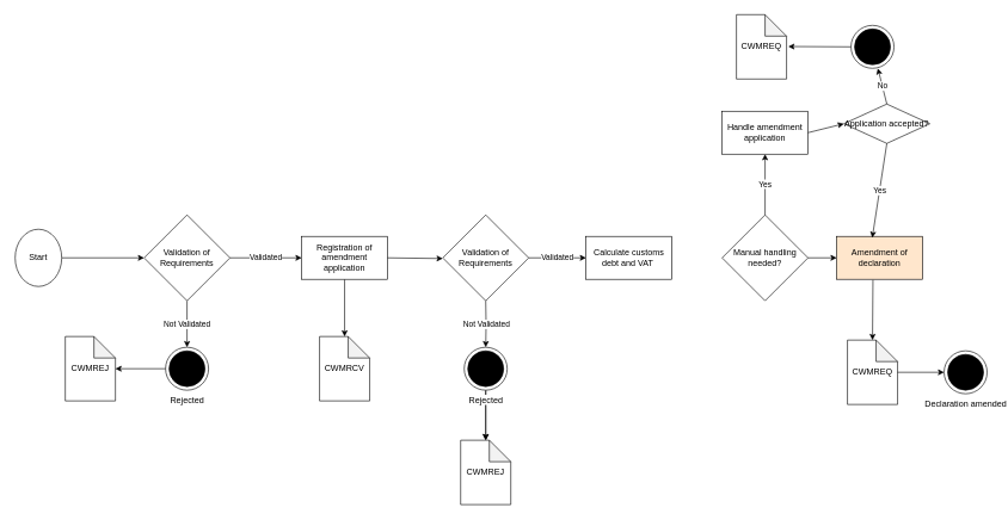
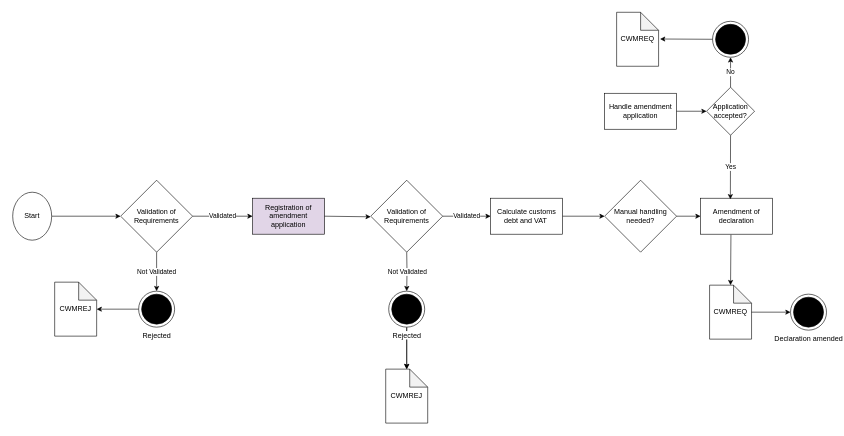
  <mxCell id="0" />
  <mxCell id="1" parent="0" />
  <mxCell id="2" value="Rejected" style="shape=mxgraph.sysml.actFinal;html=1;verticalLabelPosition=bottom;labelBackgroundColor=#ffffff;verticalAlign=top;" vertex="1" parent="1"><mxGeometry x="230" y="485" width="60" height="60" as="geometry" /></mxCell>
- <mxCell id="3" value="" style="edgeStyle=orthogonalEdgeStyle;rounded=0;orthogonalLoop=1;jettySize=auto;html=1;exitX=0.5;exitY=1;exitDx=0;exitDy=0;" edge="1" parent="1" source="8" target="4"><mxGeometry relative="1" as="geometry"><mxPoint x="497.5" y="350" as="sourcePoint" /></mxGeometry></mxCell>
- <mxCell id="4" value="CWMRCV" style="shape=note;whiteSpace=wrap;html=1;backgroundOutline=1;darkOpacity=0.05;" vertex="1" parent="1"><mxGeometry x="445" y="470" width="70" height="90" as="geometry" /></mxCell>
  <mxCell id="5" value="" style="edgeStyle=orthogonalEdgeStyle;rounded=0;orthogonalLoop=1;jettySize=auto;html=1;" edge="1" parent="1" source="6" target="11"><mxGeometry relative="1" as="geometry" /></mxCell>
  <mxCell id="6" value="Start" style="ellipse;whiteSpace=wrap;html=1;" vertex="1" parent="1"><mxGeometry x="20" y="320" width="65" height="80" as="geometry" /></mxCell>
  <mxCell id="7" value="Validated" style="edgeStyle=orthogonalEdgeStyle;rounded=0;orthogonalLoop=1;jettySize=auto;html=1;startArrow=none;" edge="1" parent="1" source="14"><mxGeometry relative="1" as="geometry"><mxPoint x="817" y="360" as="targetPoint" /></mxGeometry></mxCell>
- <mxCell id="8" value="Registration of amendment application" style="whiteSpace=wrap;html=1;" vertex="1" parent="1"><mxGeometry x="420" y="330" width="120" height="60" as="geometry" /></mxCell>
+ <mxCell id="8" value="Registration of amendment application" style="whiteSpace=wrap;html=1;fillColor=#e1d5e7;" vertex="1" parent="1"><mxGeometry x="420" y="330" width="120" height="60" as="geometry" /></mxCell>
  <mxCell id="9" value="Validated" style="edgeStyle=orthogonalEdgeStyle;rounded=0;orthogonalLoop=1;jettySize=auto;html=1;" edge="1" parent="1" source="11" target="8"><mxGeometry relative="1" as="geometry" /></mxCell>
  <mxCell id="10" value="Not Validated" style="edgeStyle=orthogonalEdgeStyle;rounded=0;orthogonalLoop=1;jettySize=auto;html=1;" edge="1" parent="1" source="11" target="2"><mxGeometry relative="1" as="geometry" /></mxCell>
  <mxCell id="11" value="Validation of Requirements" style="rhombus;whiteSpace=wrap;html=1;" vertex="1" parent="1"><mxGeometry x="200" y="300" width="120" height="120" as="geometry" /></mxCell>
  <mxCell id="12" value="" style="edgeStyle=orthogonalEdgeStyle;rounded=0;orthogonalLoop=1;jettySize=auto;html=1;exitX=0;exitY=0.5;exitDx=0;exitDy=0;exitPerimeter=0;" edge="1" parent="1" source="2" target="13"><mxGeometry relative="1" as="geometry"><mxPoint x="285" y="445" as="sourcePoint" /></mxGeometry></mxCell>
  <mxCell id="13" value="CWMREJ" style="shape=note;whiteSpace=wrap;html=1;backgroundOutline=1;darkOpacity=0.05;" vertex="1" parent="1"><mxGeometry x="90" y="470" width="70" height="90" as="geometry" /></mxCell>
  <mxCell id="14" value="Validation of Requirements" style="rhombus;whiteSpace=wrap;html=1;" vertex="1" parent="1"><mxGeometry x="617" y="300" width="120" height="120" as="geometry" /></mxCell>
  <mxCell id="15" value="" style="endArrow=classic;html=1;exitX=1;exitY=0.5;exitDx=0;exitDy=0;entryX=0;entryY=0.5;entryDx=0;entryDy=0;" edge="1" parent="1"><mxGeometry width="50" height="50" relative="1" as="geometry"><mxPoint x="540" y="360" as="sourcePoint" /><mxPoint x="617" y="361" as="targetPoint" /></mxGeometry></mxCell>
  <mxCell id="16" value="" style="edgeStyle=orthogonalEdgeStyle;rounded=0;orthogonalLoop=1;jettySize=auto;html=1;" edge="1" parent="1" source="18" target="20"><mxGeometry relative="1" as="geometry" /></mxCell>
  <mxCell id="17" value="" style="edgeStyle=orthogonalEdgeStyle;rounded=0;orthogonalLoop=1;jettySize=auto;html=1;" edge="1" parent="1" source="18" target="20"><mxGeometry relative="1" as="geometry" /></mxCell>
  <mxCell id="18" value="Rejected" style="shape=mxgraph.sysml.actFinal;html=1;verticalLabelPosition=bottom;labelBackgroundColor=#ffffff;verticalAlign=top;" vertex="1" parent="1"><mxGeometry x="647" y="485" width="60" height="60" as="geometry" /></mxCell>
  <mxCell id="19" value="Not Validated" style="edgeStyle=orthogonalEdgeStyle;rounded=0;orthogonalLoop=1;jettySize=auto;html=1;" edge="1" parent="1" target="18"><mxGeometry relative="1" as="geometry"><mxPoint x="677" y="420" as="sourcePoint" /></mxGeometry></mxCell>
  <mxCell id="20" value="CWMREJ" style="shape=note;whiteSpace=wrap;html=1;backgroundOutline=1;darkOpacity=0.05;" vertex="1" parent="1"><mxGeometry x="642" y="615" width="70" height="90" as="geometry" /></mxCell>
  <mxCell id="21" value="CWMREQ" style="shape=note;whiteSpace=wrap;html=1;backgroundOutline=1;darkOpacity=0.05;" vertex="1" parent="1"><mxGeometry x="1182" y="475" width="70" height="90" as="geometry" /></mxCell>
  <mxCell id="22" value="Calculate customs debt and VAT&amp;nbsp;" style="whiteSpace=wrap;html=1;" vertex="1" parent="1"><mxGeometry x="817" y="330" width="120" height="60" as="geometry" /></mxCell>
  <mxCell id="23" value="Manual handling needed?" style="rhombus;whiteSpace=wrap;html=1;" vertex="1" parent="1"><mxGeometry x="1007" y="300" width="120" height="120" as="geometry" /></mxCell>
+ <mxCell id="24" value="" style="endArrow=classic;html=1;exitX=1;exitY=0.5;exitDx=0;exitDy=0;entryX=0;entryY=0.5;entryDx=0;entryDy=0;" edge="1" parent="1" source="22" target="23"><mxGeometry width="50" height="50" relative="1" as="geometry"><mxPoint x="757" y="465" as="sourcePoint" /><mxPoint x="807" y="415" as="targetPoint" /></mxGeometry></mxCell>
  <mxCell id="25" value="Handle amendment application" style="whiteSpace=wrap;html=1;" vertex="1" parent="1"><mxGeometry x="1007" y="155" width="120" height="60" as="geometry" /></mxCell>
- <mxCell id="26" value="Yes" style="endArrow=classic;html=1;exitX=0.5;exitY=0;exitDx=0;exitDy=0;" edge="1" parent="1" source="23" target="25"><mxGeometry width="50" height="50" relative="1" as="geometry"><mxPoint x="1067" y="295" as="sourcePoint" /><mxPoint x="1107" y="145" as="targetPoint" /></mxGeometry></mxCell>
- <mxCell id="27" value="Amendment of declaration" style="whiteSpace=wrap;html=1;fillColor=#ffe6cc;" vertex="1" parent="1"><mxGeometry x="1167" y="330" width="120" height="60" as="geometry" /></mxCell>
+ <mxCell id="27" value="Amendment of declaration" style="whiteSpace=wrap;html=1;" vertex="1" parent="1"><mxGeometry x="1167" y="330" width="120" height="60" as="geometry" /></mxCell>
  <mxCell id="28" value="" style="endArrow=classic;html=1;exitX=1;exitY=0.5;exitDx=0;exitDy=0;" edge="1" parent="1" source="23"><mxGeometry width="50" height="50" relative="1" as="geometry"><mxPoint x="1057" y="455" as="sourcePoint" /><mxPoint x="1167" y="360" as="targetPoint" /></mxGeometry></mxCell>
- <mxCell id="29" value="Application accepted?" style="rhombus;whiteSpace=wrap;html=1;" vertex="1" parent="1"><mxGeometry x="1177" y="145" width="120" height="55" as="geometry" /></mxCell>
+ <mxCell id="29" value="Application accepted?" style="rhombus;whiteSpace=wrap;html=1;" vertex="1" parent="1"><mxGeometry x="1177" y="145" width="80" height="80" as="geometry" /></mxCell>
  <mxCell id="30" value="" style="endArrow=classic;html=1;entryX=0;entryY=0.5;entryDx=0;entryDy=0;" edge="1" parent="1" target="29"><mxGeometry width="50" height="50" relative="1" as="geometry"><mxPoint x="1127" y="185" as="sourcePoint" /><mxPoint x="927" y="245" as="targetPoint" /></mxGeometry></mxCell>
  <mxCell id="31" value="Yes" style="endArrow=classic;html=1;exitX=0.5;exitY=1;exitDx=0;exitDy=0;entryX=0.414;entryY=0.03;entryDx=0;entryDy=0;entryPerimeter=0;" edge="1" parent="1" source="29" target="27"><mxGeometry width="50" height="50" relative="1" as="geometry"><mxPoint x="877" y="295" as="sourcePoint" /><mxPoint x="927" y="245" as="targetPoint" /></mxGeometry></mxCell>
  <mxCell id="32" value="" style="shape=mxgraph.sysml.actFinal;html=1;verticalLabelPosition=bottom;labelBackgroundColor=#ffffff;verticalAlign=top;" vertex="1" parent="1"><mxGeometry x="1187" y="35" width="60" height="60" as="geometry" /></mxCell>
  <mxCell id="33" value="No" style="endArrow=classic;html=1;exitX=0.5;exitY=0;exitDx=0;exitDy=0;" edge="1" parent="1" source="29" target="32"><mxGeometry width="50" height="50" relative="1" as="geometry"><mxPoint x="877" y="295" as="sourcePoint" /><mxPoint x="927" y="245" as="targetPoint" /></mxGeometry></mxCell>
  <mxCell id="34" value="CWMREQ" style="shape=note;whiteSpace=wrap;html=1;backgroundOutline=1;darkOpacity=0.05;" vertex="1" parent="1"><mxGeometry x="1027" y="20" width="70" height="90" as="geometry" /></mxCell>
  <mxCell id="35" value="" style="endArrow=classic;html=1;exitX=0;exitY=0.5;exitDx=0;exitDy=0;exitPerimeter=0;entryX=1.035;entryY=0.495;entryDx=0;entryDy=0;entryPerimeter=0;" edge="1" parent="1" source="32" target="34"><mxGeometry width="50" height="50" relative="1" as="geometry"><mxPoint x="877" y="295" as="sourcePoint" /><mxPoint x="927" y="245" as="targetPoint" /></mxGeometry></mxCell>
  <mxCell id="36" value="" style="endArrow=classic;html=1;entryX=0.5;entryY=0;entryDx=0;entryDy=0;entryPerimeter=0;exitX=0.422;exitY=1.015;exitDx=0;exitDy=0;exitPerimeter=0;" edge="1" parent="1" source="27" target="21"><mxGeometry width="50" height="50" relative="1" as="geometry"><mxPoint x="1217" y="395" as="sourcePoint" /><mxPoint x="1327" y="435" as="targetPoint" /></mxGeometry></mxCell>
  <mxCell id="37" value="Declaration amended" style="shape=mxgraph.sysml.actFinal;html=1;verticalLabelPosition=bottom;labelBackgroundColor=#ffffff;verticalAlign=top;" vertex="1" parent="1"><mxGeometry x="1317" y="490" width="60" height="60" as="geometry" /></mxCell>
  <mxCell id="38" value="" style="endArrow=classic;html=1;" edge="1" parent="1" source="21" target="37"><mxGeometry width="50" height="50" relative="1" as="geometry"><mxPoint x="1237" y="485" as="sourcePoint" /><mxPoint x="1287" y="435" as="targetPoint" /></mxGeometry></mxCell>
